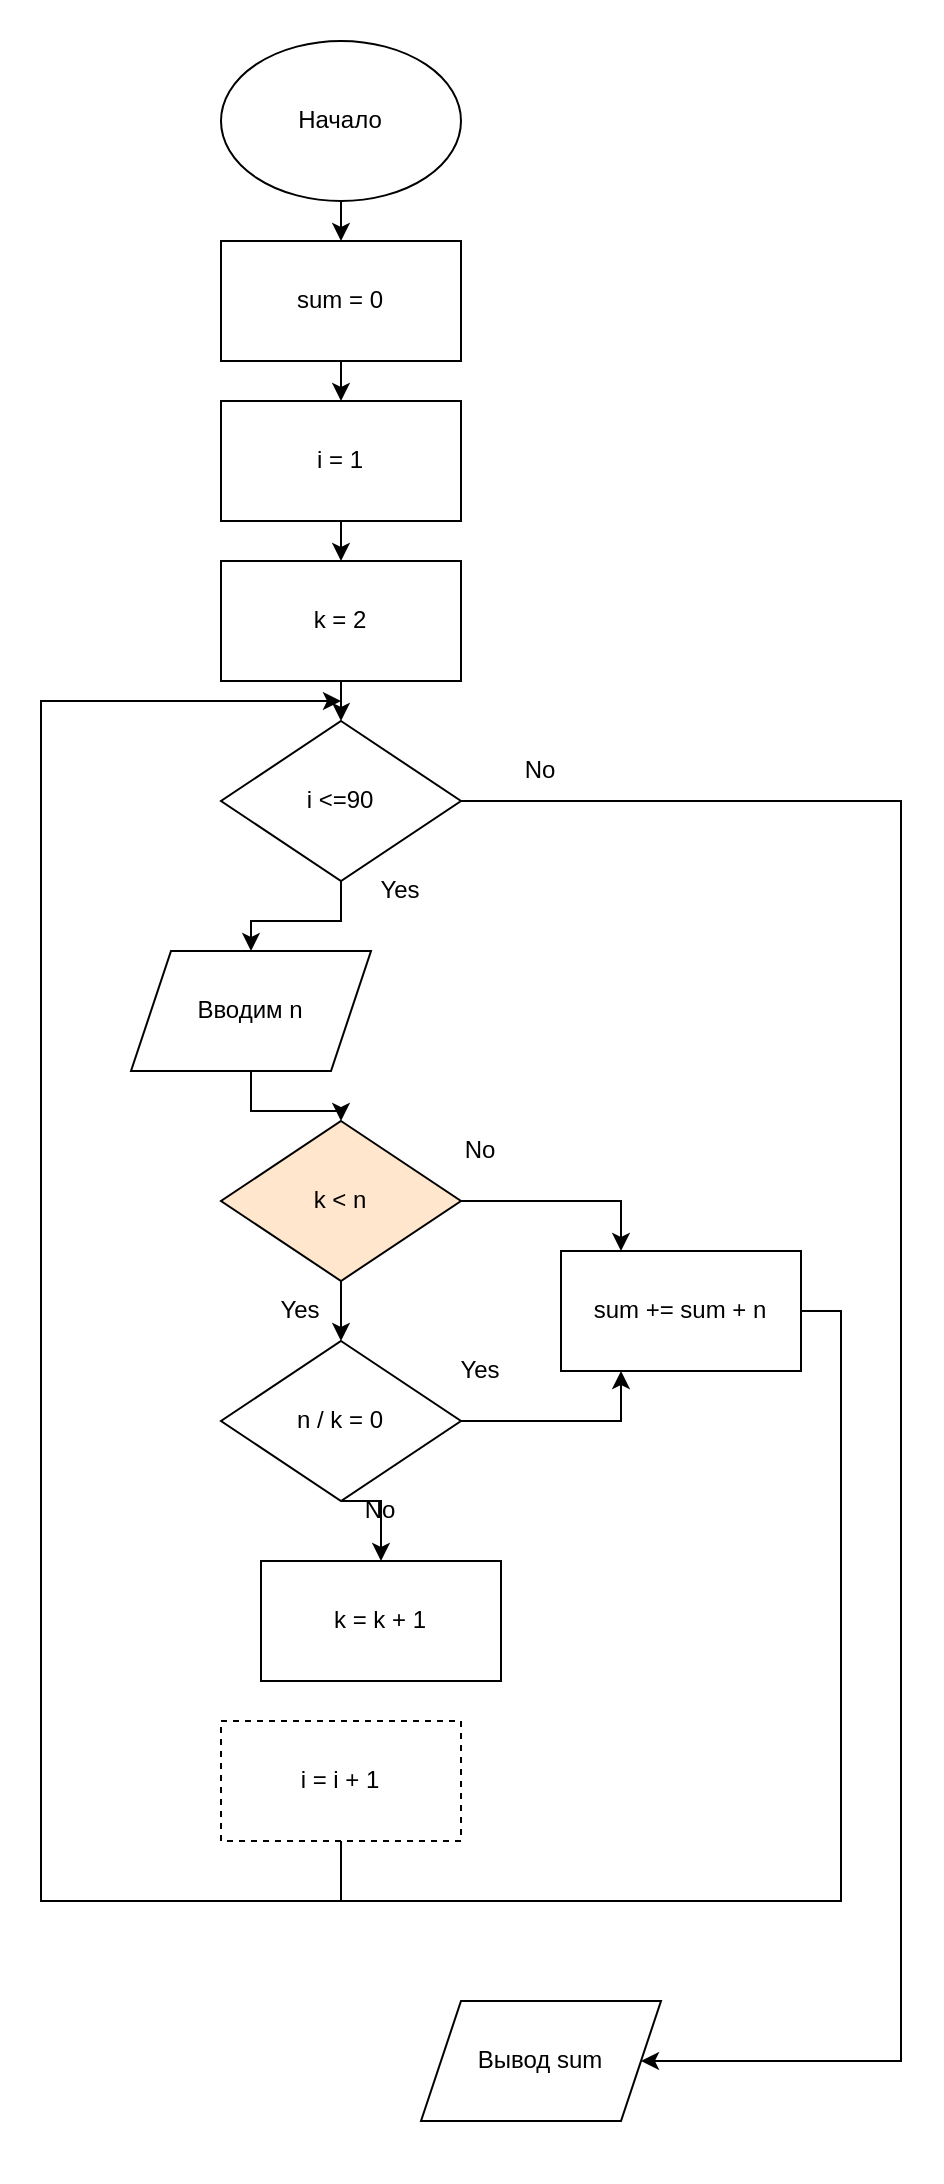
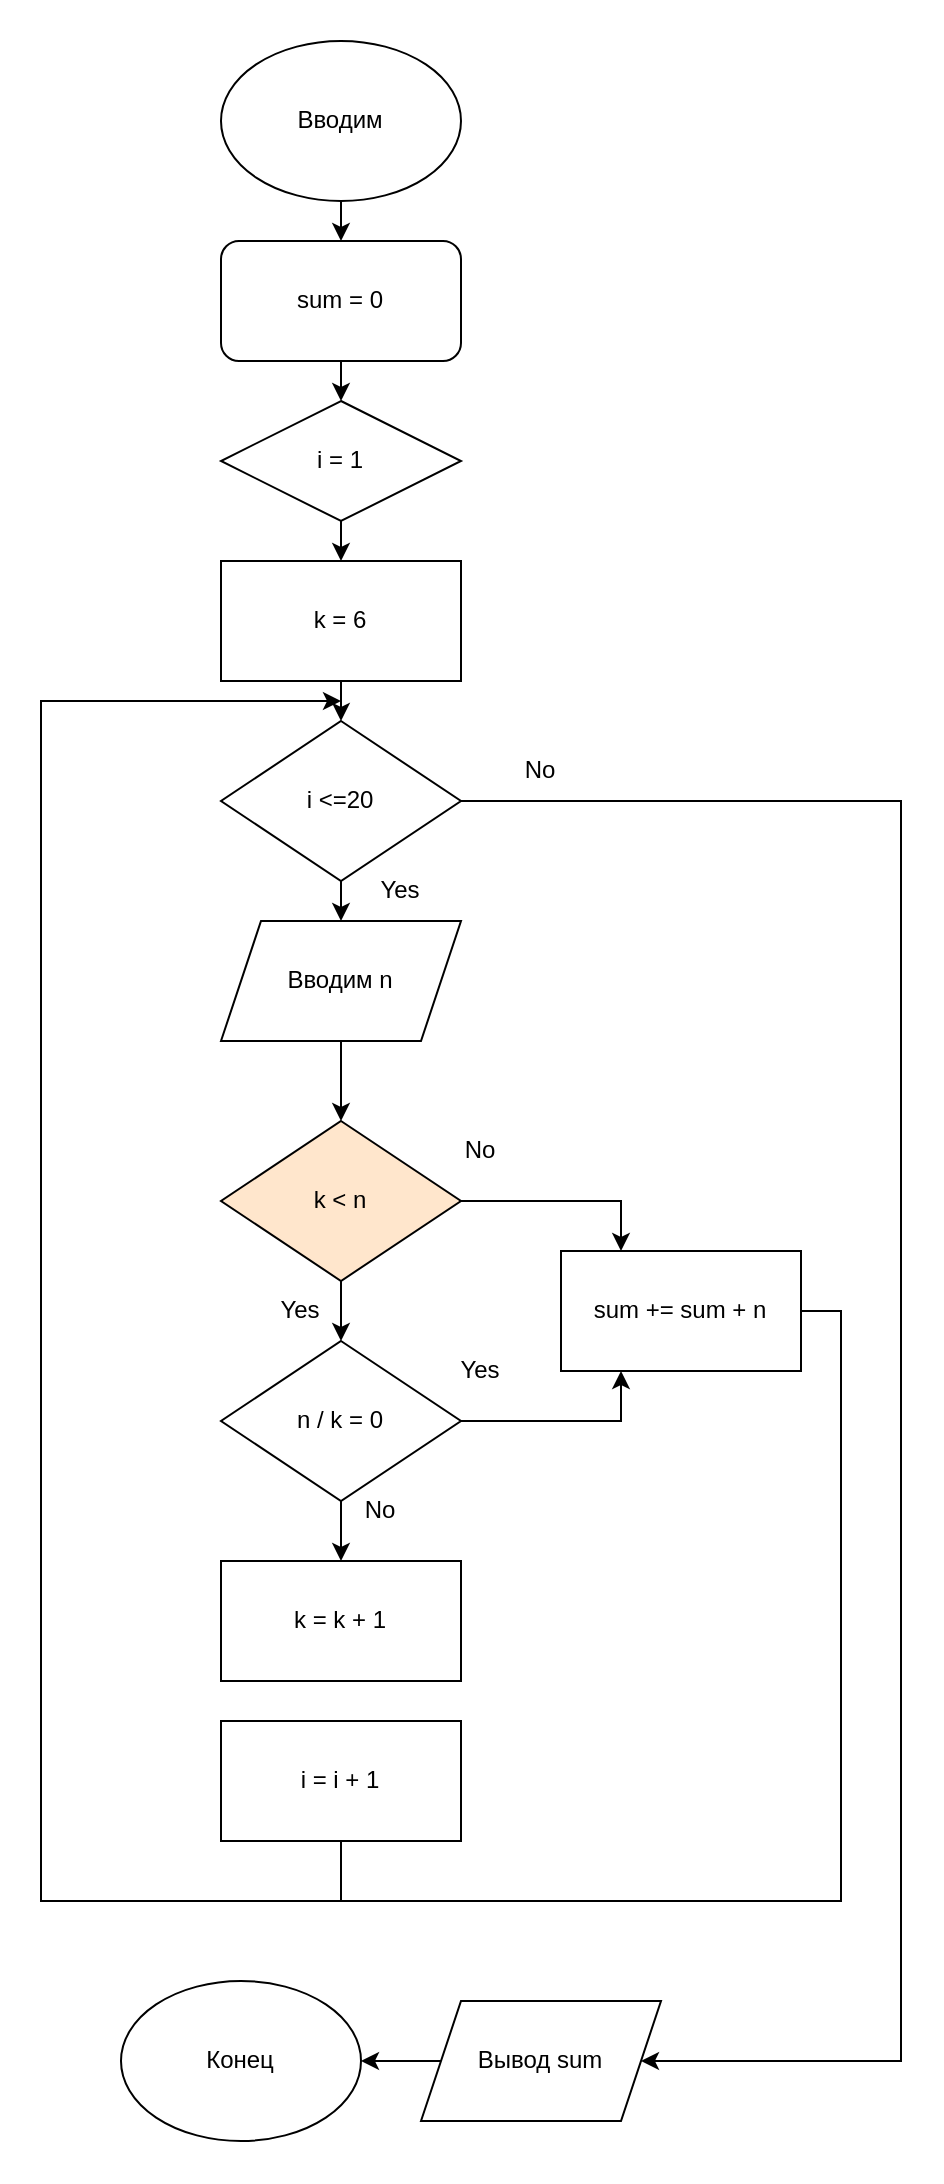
  <mxCell id="0" />
  <mxCell id="1" parent="0" />
  <mxCell id="2" style="edgeStyle=orthogonalEdgeStyle;rounded=0;orthogonalLoop=1;jettySize=auto;html=1;exitX=0.5;exitY=1;exitDx=0;exitDy=0;entryX=0.5;entryY=0;entryDx=0;entryDy=0;" edge="1" parent="1" source="3" target="23"><mxGeometry relative="1" as="geometry" /></mxCell>
- <mxCell id="3" value="Начало" style="ellipse;whiteSpace=wrap;html=1;" vertex="1" parent="1"><mxGeometry x="110" width="120" height="80" as="geometry" y="20" /></mxCell>
+ <mxCell id="3" value="Вводим" style="ellipse;whiteSpace=wrap;html=1;" vertex="1" parent="1"><mxGeometry x="110" width="120" height="80" as="geometry" y="20" /></mxCell>
  <mxCell id="4" style="edgeStyle=orthogonalEdgeStyle;rounded=0;orthogonalLoop=1;jettySize=auto;html=1;exitX=0.5;exitY=1;exitDx=0;exitDy=0;entryX=0.5;entryY=0;entryDx=0;entryDy=0;" edge="1" parent="1" source="5" target="29"><mxGeometry relative="1" as="geometry" /></mxCell>
- <mxCell id="5" value="k = 2" style="rounded=0;whiteSpace=wrap;html=1;" vertex="1" parent="1"><mxGeometry x="110" y="280" width="120" height="60" as="geometry" /></mxCell>
+ <mxCell id="5" value="k = 6" style="rounded=0;whiteSpace=wrap;html=1;" vertex="1" parent="1"><mxGeometry x="110" y="280" width="120" height="60" as="geometry" /></mxCell>
  <mxCell id="6" style="edgeStyle=orthogonalEdgeStyle;rounded=0;orthogonalLoop=1;jettySize=auto;html=1;exitX=0.5;exitY=1;exitDx=0;exitDy=0;entryX=0.5;entryY=0;entryDx=0;entryDy=0;" edge="1" parent="1" source="8" target="13"><mxGeometry relative="1" as="geometry" /></mxCell>
  <mxCell id="7" style="edgeStyle=orthogonalEdgeStyle;rounded=0;orthogonalLoop=1;jettySize=auto;html=1;exitX=1;exitY=0.5;exitDx=0;exitDy=0;entryX=0.25;entryY=0;entryDx=0;entryDy=0;" edge="1" parent="1" source="8" target="25"><mxGeometry relative="1" as="geometry"><mxPoint x="270" y="600" as="targetPoint" /></mxGeometry></mxCell>
  <mxCell id="8" value="k &amp;lt; n" style="rhombus;whiteSpace=wrap;html=1;fillColor=#ffe6cc;" vertex="1" parent="1"><mxGeometry x="110" y="560" width="120" height="80" as="geometry" /></mxCell>
  <mxCell id="9" style="edgeStyle=orthogonalEdgeStyle;rounded=0;orthogonalLoop=1;jettySize=auto;html=1;exitX=0.5;exitY=1;exitDx=0;exitDy=0;entryX=0.5;entryY=0;entryDx=0;entryDy=0;" edge="1" parent="1" source="10" target="8"><mxGeometry relative="1" as="geometry"><mxPoint x="170" y="530" as="sourcePoint" /></mxGeometry></mxCell>
- <mxCell id="10" value="Вводим n" style="shape=parallelogram;perimeter=parallelogramPerimeter;whiteSpace=wrap;html=1;fixedSize=1;" vertex="1" parent="1"><mxGeometry x="65" y="475" width="120" height="60" as="geometry" /></mxCell>
+ <mxCell id="10" value="Вводим n" style="shape=parallelogram;perimeter=parallelogramPerimeter;whiteSpace=wrap;html=1;fixedSize=1;" vertex="1" parent="1"><mxGeometry x="110" y="460" width="120" height="60" as="geometry" /></mxCell>
  <mxCell id="11" style="edgeStyle=orthogonalEdgeStyle;rounded=0;orthogonalLoop=1;jettySize=auto;html=1;exitX=0.5;exitY=1;exitDx=0;exitDy=0;entryX=0.5;entryY=0;entryDx=0;entryDy=0;" edge="1" parent="1" source="13" target="14"><mxGeometry relative="1" as="geometry" /></mxCell>
  <mxCell id="12" style="edgeStyle=orthogonalEdgeStyle;rounded=0;orthogonalLoop=1;jettySize=auto;html=1;exitX=1;exitY=0.5;exitDx=0;exitDy=0;entryX=0.25;entryY=1;entryDx=0;entryDy=0;" edge="1" parent="1" source="13" target="25"><mxGeometry relative="1" as="geometry"><mxPoint x="260" y="710" as="targetPoint" /></mxGeometry></mxCell>
  <mxCell id="13" value="n / k = 0" style="rhombus;whiteSpace=wrap;html=1;" vertex="1" parent="1"><mxGeometry x="110" y="670" width="120" height="80" as="geometry" /></mxCell>
- <mxCell id="14" value="k = k + 1" style="rounded=0;whiteSpace=wrap;html=1;" vertex="1" parent="1"><mxGeometry x="130" y="780" width="120" height="60" as="geometry" /></mxCell>
+ <mxCell id="14" value="k = k + 1" style="rounded=0;whiteSpace=wrap;html=1;" vertex="1" parent="1"><mxGeometry x="110" y="780" width="120" height="60" as="geometry" /></mxCell>
  <mxCell id="15" value="No" style="text;html=1;strokeColor=none;fillColor=none;align=center;verticalAlign=middle;whiteSpace=wrap;rounded=0;" vertex="1" parent="1"><mxGeometry x="210" y="560" width="60" height="30" as="geometry" /></mxCell>
  <mxCell id="16" value="Yes" style="text;html=1;strokeColor=none;fillColor=none;align=center;verticalAlign=middle;whiteSpace=wrap;rounded=0;" vertex="1" parent="1"><mxGeometry x="210" y="670" width="60" height="30" as="geometry" /></mxCell>
  <mxCell id="17" value="Yes" style="text;html=1;strokeColor=none;fillColor=none;align=center;verticalAlign=middle;whiteSpace=wrap;rounded=0;" vertex="1" parent="1"><mxGeometry x="120" y="640" width="60" height="30" as="geometry" /></mxCell>
  <mxCell id="18" value="No" style="text;html=1;strokeColor=none;fillColor=none;align=center;verticalAlign=middle;whiteSpace=wrap;rounded=0;" vertex="1" parent="1"><mxGeometry x="160" y="740" width="60" height="30" as="geometry" /></mxCell>
+ <mxCell id="19" value="Конец" style="ellipse;whiteSpace=wrap;html=1;" vertex="1" parent="1"><mxGeometry x="60" y="990" width="120" height="80" as="geometry" /></mxCell>
  <mxCell id="20" style="edgeStyle=orthogonalEdgeStyle;rounded=0;orthogonalLoop=1;jettySize=auto;html=1;exitX=0.5;exitY=1;exitDx=0;exitDy=0;entryX=0.5;entryY=0;entryDx=0;entryDy=0;" edge="1" parent="1" source="21" target="5"><mxGeometry relative="1" as="geometry" /></mxCell>
- <mxCell id="21" value="i = 1" style="rounded=0;whiteSpace=wrap;html=1;" vertex="1" parent="1"><mxGeometry x="110" y="200" width="120" height="60" as="geometry" /></mxCell>
+ <mxCell id="21" value="i = 1" style="rhombus;whiteSpace=wrap;html=1;" vertex="1" parent="1"><mxGeometry x="110" y="200" width="120" height="60" as="geometry" /></mxCell>
  <mxCell id="22" style="edgeStyle=orthogonalEdgeStyle;rounded=0;orthogonalLoop=1;jettySize=auto;html=1;exitX=0.5;exitY=1;exitDx=0;exitDy=0;entryX=0.5;entryY=0;entryDx=0;entryDy=0;" edge="1" parent="1" source="23" target="21"><mxGeometry relative="1" as="geometry" /></mxCell>
- <mxCell id="23" value="sum = 0" style="rounded=0;whiteSpace=wrap;html=1;" vertex="1" parent="1"><mxGeometry x="110" y="120" width="120" height="60" as="geometry" /></mxCell>
+ <mxCell id="23" value="sum = 0" style="whiteSpace=wrap;html=1;rounded=1;" vertex="1" parent="1"><mxGeometry x="110" y="120" width="120" height="60" as="geometry" /></mxCell>
  <mxCell id="24" style="edgeStyle=orthogonalEdgeStyle;rounded=0;orthogonalLoop=1;jettySize=auto;html=1;exitX=1;exitY=0.5;exitDx=0;exitDy=0;" edge="1" parent="1" source="25"><mxGeometry relative="1" as="geometry"><mxPoint x="170" y="350" as="targetPoint" /><Array as="points"><mxPoint x="420" y="655" /><mxPoint x="420" y="950" /><mxPoint x="20" y="950" /></Array></mxGeometry></mxCell>
  <mxCell id="25" value="sum += sum + n" style="rounded=0;whiteSpace=wrap;html=1;" vertex="1" parent="1"><mxGeometry x="280" y="625" width="120" height="60" as="geometry" /></mxCell>
- <mxCell id="26" value="i = i + 1" style="rounded=0;whiteSpace=wrap;html=1;dashed=1;" vertex="1" parent="1"><mxGeometry x="110" y="860" width="120" height="60" as="geometry" /></mxCell>
+ <mxCell id="26" value="i = i + 1" style="rounded=0;whiteSpace=wrap;html=1;" vertex="1" parent="1"><mxGeometry x="110" y="860" width="120" height="60" as="geometry" /></mxCell>
  <mxCell id="27" style="edgeStyle=orthogonalEdgeStyle;rounded=0;orthogonalLoop=1;jettySize=auto;html=1;exitX=1;exitY=0.5;exitDx=0;exitDy=0;entryX=1;entryY=0.5;entryDx=0;entryDy=0;" edge="1" parent="1" source="29" target="31"><mxGeometry relative="1" as="geometry"><mxPoint x="330" y="1030" as="targetPoint" /><Array as="points"><mxPoint x="450" y="400" /><mxPoint x="450" y="1030" /></Array></mxGeometry></mxCell>
  <mxCell id="28" style="edgeStyle=orthogonalEdgeStyle;rounded=0;orthogonalLoop=1;jettySize=auto;html=1;exitX=0.5;exitY=1;exitDx=0;exitDy=0;entryX=0.5;entryY=0;entryDx=0;entryDy=0;" edge="1" parent="1" source="29" target="10"><mxGeometry relative="1" as="geometry" /></mxCell>
- <mxCell id="29" value="i &amp;lt;=90" style="rhombus;whiteSpace=wrap;html=1;" vertex="1" parent="1"><mxGeometry x="110" y="360" width="120" height="80" as="geometry" /></mxCell>
+ <mxCell id="29" value="i &amp;lt;=20" style="rhombus;whiteSpace=wrap;html=1;" vertex="1" parent="1"><mxGeometry x="110" y="360" width="120" height="80" as="geometry" /></mxCell>
+ <mxCell id="30" style="edgeStyle=orthogonalEdgeStyle;rounded=0;orthogonalLoop=1;jettySize=auto;html=1;exitX=0;exitY=0.5;exitDx=0;exitDy=0;entryX=1;entryY=0.5;entryDx=0;entryDy=0;" edge="1" parent="1" source="31" target="19"><mxGeometry relative="1" as="geometry" /></mxCell>
  <mxCell id="31" value="Вывод sum" style="shape=parallelogram;perimeter=parallelogramPerimeter;whiteSpace=wrap;html=1;fixedSize=1;" vertex="1" parent="1"><mxGeometry x="210" y="1000" width="120" height="60" as="geometry" /></mxCell>
  <mxCell id="32" value="" style="endArrow=none;html=1;rounded=0;entryX=0.5;entryY=1;entryDx=0;entryDy=0;" edge="1" parent="1" target="26"><mxGeometry width="50" height="50" relative="1" as="geometry"><mxPoint x="170" y="950" as="sourcePoint" /><mxPoint x="200" y="940" as="targetPoint" /></mxGeometry></mxCell>
  <mxCell id="33" value="No" style="text;html=1;strokeColor=none;fillColor=none;align=center;verticalAlign=middle;whiteSpace=wrap;rounded=0;" vertex="1" parent="1"><mxGeometry x="240" y="370" width="60" height="30" as="geometry" /></mxCell>
  <mxCell id="34" value="Yes" style="text;html=1;strokeColor=none;fillColor=none;align=center;verticalAlign=middle;whiteSpace=wrap;rounded=0;" vertex="1" parent="1"><mxGeometry x="170" y="430" width="60" height="30" as="geometry" /></mxCell>
